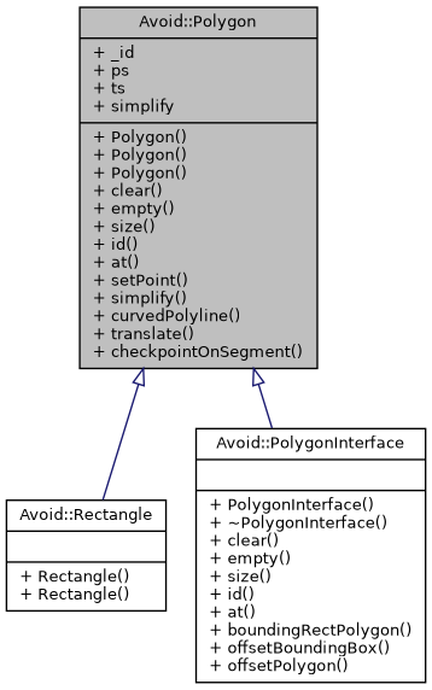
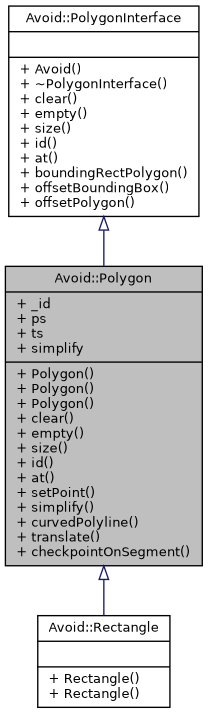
  digraph {
    node [color=black fillcolor=white fontname=Helvetica fontsize=10 shape=record style=filled]
    edge [arrowtail=onormal color=midnightblue dir=back fontname=Helvetica fontsize=10 labelfontname=Helvetica labelfontsize=10 style=solid]
    n1 [fillcolor=grey75 fontcolor=black height=0.2 label="{Avoid::Polygon\n|+ _id\l+ ps\l+ ts\l+ simplify\l|+ Polygon()\l+ Polygon()\l+ Polygon()\l+ clear()\l+ empty()\l+ size()\l+ id()\l+ at()\l+ setPoint()\l+ simplify()\l+ curvedPolyline()\l+ translate()\l+ checkpointOnSegment()\l}" width=0.4]
    n2 [height=0.2 label="{Avoid::Rectangle\n||+ Rectangle()\l+ Rectangle()\l}" width=0.4]
-   n3 [height=0.2 label="{Avoid::PolygonInterface\n||+ PolygonInterface()\l+ ~PolygonInterface()\l+ clear()\l+ empty()\l+ size()\l+ id()\l+ at()\l+ boundingRectPolygon()\l+ offsetBoundingBox()\l+ offsetPolygon()\l}" width=0.4]
+   n3 [height=0.2 label="{Avoid::PolygonInterface\n||+ Avoid()\l+ ~PolygonInterface()\l+ clear()\l+ empty()\l+ size()\l+ id()\l+ at()\l+ boundingRectPolygon()\l+ offsetBoundingBox()\l+ offsetPolygon()\l}" width=0.4]
    n1 -> n2
-   n1 -> n3
+   n3 -> n1
  }
